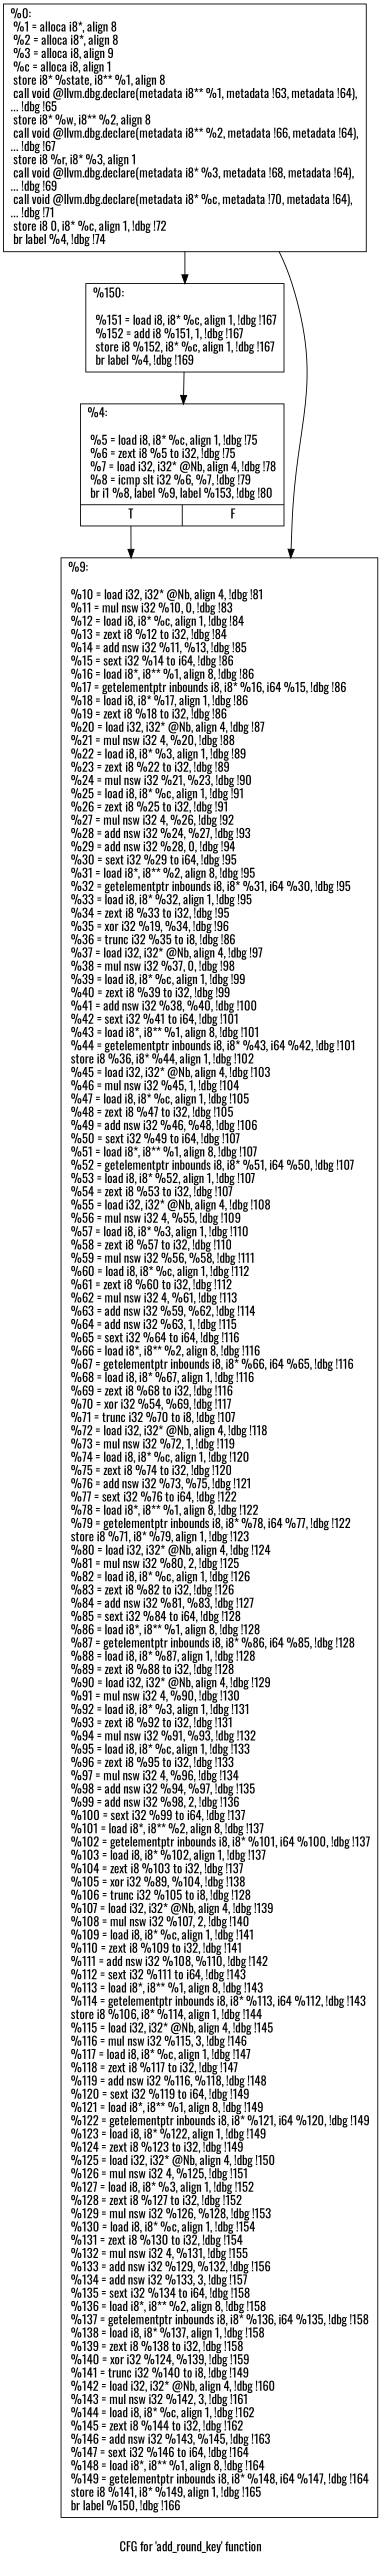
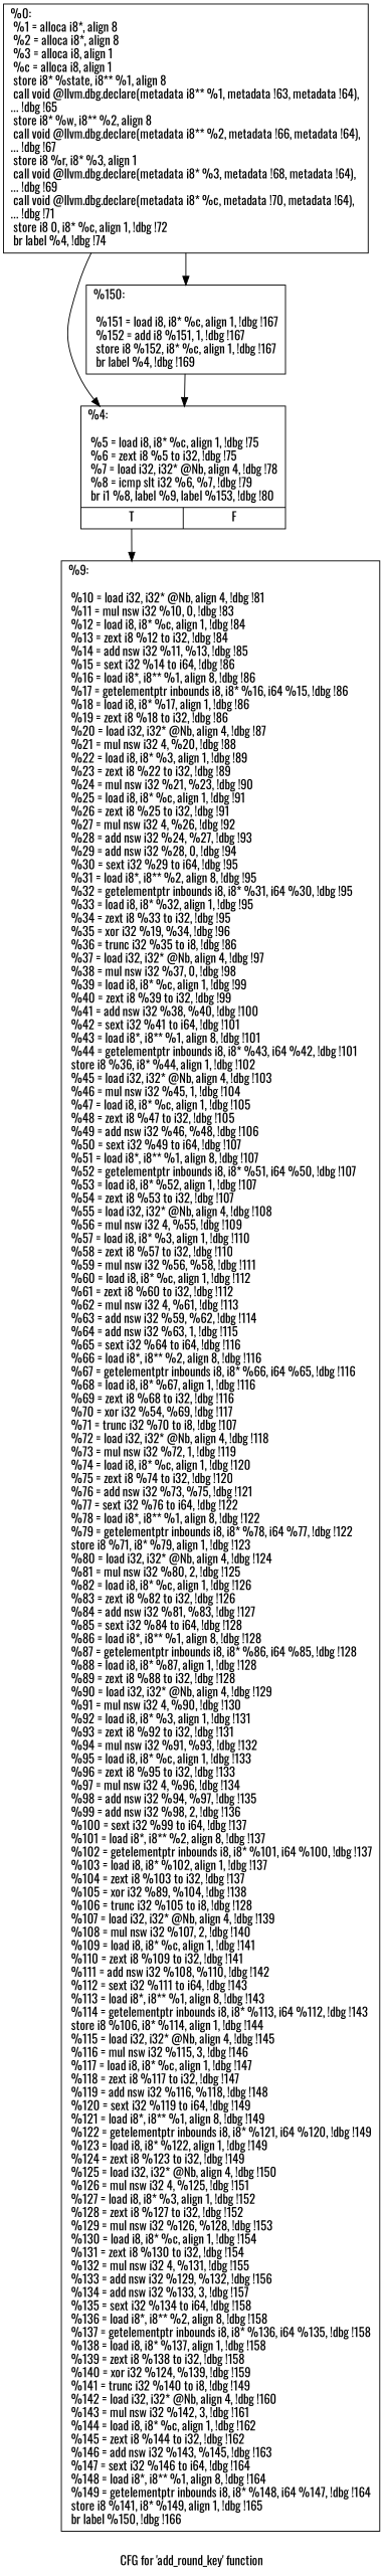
  digraph {
    fontname=Oswald
    label="CFG for 'add_round_key' function"
    node [fontname=Oswald shape=record]
    edge [fontname=Oswald]
-   n1 [label="{%0:\l  %1 = alloca i8*, align 8\l  %2 = alloca i8*, align 8\l  %3 = alloca i8, align 9\l  %c = alloca i8, align 1\l  store i8* %state, i8** %1, align 8\l  call void @llvm.dbg.declare(metadata i8** %1, metadata !63, metadata !64),\l... !dbg !65\l  store i8* %w, i8** %2, align 8\l  call void @llvm.dbg.declare(metadata i8** %2, metadata !66, metadata !64),\l... !dbg !67\l  store i8 %r, i8* %3, align 1\l  call void @llvm.dbg.declare(metadata i8* %3, metadata !68, metadata !64),\l... !dbg !69\l  call void @llvm.dbg.declare(metadata i8* %c, metadata !70, metadata !64),\l... !dbg !71\l  store i8 0, i8* %c, align 1, !dbg !72\l  br label %4, !dbg !74\l}"]
+   n1 [label="{%0:\l  %1 = alloca i8*, align 8\l  %2 = alloca i8*, align 8\l  %3 = alloca i8, align 1\l  %c = alloca i8, align 1\l  store i8* %state, i8** %1, align 8\l  call void @llvm.dbg.declare(metadata i8** %1, metadata !63, metadata !64),\l... !dbg !65\l  store i8* %w, i8** %2, align 8\l  call void @llvm.dbg.declare(metadata i8** %2, metadata !66, metadata !64),\l... !dbg !67\l  store i8 %r, i8* %3, align 1\l  call void @llvm.dbg.declare(metadata i8* %3, metadata !68, metadata !64),\l... !dbg !69\l  call void @llvm.dbg.declare(metadata i8* %c, metadata !70, metadata !64),\l... !dbg !71\l  store i8 0, i8* %c, align 1, !dbg !72\l  br label %4, !dbg !74\l}"]
    n2 [label="{%4:\l\l  %5 = load i8, i8* %c, align 1, !dbg !75\l  %6 = zext i8 %5 to i32, !dbg !75\l  %7 = load i32, i32* @Nb, align 4, !dbg !78\l  %8 = icmp slt i32 %6, %7, !dbg !79\l  br i1 %8, label %9, label %153, !dbg !80\l|{<s0>T|<s1>F}}"]
    n3 [label="{%150:\l\l  %151 = load i8, i8* %c, align 1, !dbg !167\l  %152 = add i8 %151, 1, !dbg !167\l  store i8 %152, i8* %c, align 1, !dbg !167\l  br label %4, !dbg !169\l}"]
    n4 [label="{%9:\l\l  %10 = load i32, i32* @Nb, align 4, !dbg !81\l  %11 = mul nsw i32 %10, 0, !dbg !83\l  %12 = load i8, i8* %c, align 1, !dbg !84\l  %13 = zext i8 %12 to i32, !dbg !84\l  %14 = add nsw i32 %11, %13, !dbg !85\l  %15 = sext i32 %14 to i64, !dbg !86\l  %16 = load i8*, i8** %1, align 8, !dbg !86\l  %17 = getelementptr inbounds i8, i8* %16, i64 %15, !dbg !86\l  %18 = load i8, i8* %17, align 1, !dbg !86\l  %19 = zext i8 %18 to i32, !dbg !86\l  %20 = load i32, i32* @Nb, align 4, !dbg !87\l  %21 = mul nsw i32 4, %20, !dbg !88\l  %22 = load i8, i8* %3, align 1, !dbg !89\l  %23 = zext i8 %22 to i32, !dbg !89\l  %24 = mul nsw i32 %21, %23, !dbg !90\l  %25 = load i8, i8* %c, align 1, !dbg !91\l  %26 = zext i8 %25 to i32, !dbg !91\l  %27 = mul nsw i32 4, %26, !dbg !92\l  %28 = add nsw i32 %24, %27, !dbg !93\l  %29 = add nsw i32 %28, 0, !dbg !94\l  %30 = sext i32 %29 to i64, !dbg !95\l  %31 = load i8*, i8** %2, align 8, !dbg !95\l  %32 = getelementptr inbounds i8, i8* %31, i64 %30, !dbg !95\l  %33 = load i8, i8* %32, align 1, !dbg !95\l  %34 = zext i8 %33 to i32, !dbg !95\l  %35 = xor i32 %19, %34, !dbg !96\l  %36 = trunc i32 %35 to i8, !dbg !86\l  %37 = load i32, i32* @Nb, align 4, !dbg !97\l  %38 = mul nsw i32 %37, 0, !dbg !98\l  %39 = load i8, i8* %c, align 1, !dbg !99\l  %40 = zext i8 %39 to i32, !dbg !99\l  %41 = add nsw i32 %38, %40, !dbg !100\l  %42 = sext i32 %41 to i64, !dbg !101\l  %43 = load i8*, i8** %1, align 8, !dbg !101\l  %44 = getelementptr inbounds i8, i8* %43, i64 %42, !dbg !101\l  store i8 %36, i8* %44, align 1, !dbg !102\l  %45 = load i32, i32* @Nb, align 4, !dbg !103\l  %46 = mul nsw i32 %45, 1, !dbg !104\l  %47 = load i8, i8* %c, align 1, !dbg !105\l  %48 = zext i8 %47 to i32, !dbg !105\l  %49 = add nsw i32 %46, %48, !dbg !106\l  %50 = sext i32 %49 to i64, !dbg !107\l  %51 = load i8*, i8** %1, align 8, !dbg !107\l  %52 = getelementptr inbounds i8, i8* %51, i64 %50, !dbg !107\l  %53 = load i8, i8* %52, align 1, !dbg !107\l  %54 = zext i8 %53 to i32, !dbg !107\l  %55 = load i32, i32* @Nb, align 4, !dbg !108\l  %56 = mul nsw i32 4, %55, !dbg !109\l  %57 = load i8, i8* %3, align 1, !dbg !110\l  %58 = zext i8 %57 to i32, !dbg !110\l  %59 = mul nsw i32 %56, %58, !dbg !111\l  %60 = load i8, i8* %c, align 1, !dbg !112\l  %61 = zext i8 %60 to i32, !dbg !112\l  %62 = mul nsw i32 4, %61, !dbg !113\l  %63 = add nsw i32 %59, %62, !dbg !114\l  %64 = add nsw i32 %63, 1, !dbg !115\l  %65 = sext i32 %64 to i64, !dbg !116\l  %66 = load i8*, i8** %2, align 8, !dbg !116\l  %67 = getelementptr inbounds i8, i8* %66, i64 %65, !dbg !116\l  %68 = load i8, i8* %67, align 1, !dbg !116\l  %69 = zext i8 %68 to i32, !dbg !116\l  %70 = xor i32 %54, %69, !dbg !117\l  %71 = trunc i32 %70 to i8, !dbg !107\l  %72 = load i32, i32* @Nb, align 4, !dbg !118\l  %73 = mul nsw i32 %72, 1, !dbg !119\l  %74 = load i8, i8* %c, align 1, !dbg !120\l  %75 = zext i8 %74 to i32, !dbg !120\l  %76 = add nsw i32 %73, %75, !dbg !121\l  %77 = sext i32 %76 to i64, !dbg !122\l  %78 = load i8*, i8** %1, align 8, !dbg !122\l  %79 = getelementptr inbounds i8, i8* %78, i64 %77, !dbg !122\l  store i8 %71, i8* %79, align 1, !dbg !123\l  %80 = load i32, i32* @Nb, align 4, !dbg !124\l  %81 = mul nsw i32 %80, 2, !dbg !125\l  %82 = load i8, i8* %c, align 1, !dbg !126\l  %83 = zext i8 %82 to i32, !dbg !126\l  %84 = add nsw i32 %81, %83, !dbg !127\l  %85 = sext i32 %84 to i64, !dbg !128\l  %86 = load i8*, i8** %1, align 8, !dbg !128\l  %87 = getelementptr inbounds i8, i8* %86, i64 %85, !dbg !128\l  %88 = load i8, i8* %87, align 1, !dbg !128\l  %89 = zext i8 %88 to i32, !dbg !128\l  %90 = load i32, i32* @Nb, align 4, !dbg !129\l  %91 = mul nsw i32 4, %90, !dbg !130\l  %92 = load i8, i8* %3, align 1, !dbg !131\l  %93 = zext i8 %92 to i32, !dbg !131\l  %94 = mul nsw i32 %91, %93, !dbg !132\l  %95 = load i8, i8* %c, align 1, !dbg !133\l  %96 = zext i8 %95 to i32, !dbg !133\l  %97 = mul nsw i32 4, %96, !dbg !134\l  %98 = add nsw i32 %94, %97, !dbg !135\l  %99 = add nsw i32 %98, 2, !dbg !136\l  %100 = sext i32 %99 to i64, !dbg !137\l  %101 = load i8*, i8** %2, align 8, !dbg !137\l  %102 = getelementptr inbounds i8, i8* %101, i64 %100, !dbg !137\l  %103 = load i8, i8* %102, align 1, !dbg !137\l  %104 = zext i8 %103 to i32, !dbg !137\l  %105 = xor i32 %89, %104, !dbg !138\l  %106 = trunc i32 %105 to i8, !dbg !128\l  %107 = load i32, i32* @Nb, align 4, !dbg !139\l  %108 = mul nsw i32 %107, 2, !dbg !140\l  %109 = load i8, i8* %c, align 1, !dbg !141\l  %110 = zext i8 %109 to i32, !dbg !141\l  %111 = add nsw i32 %108, %110, !dbg !142\l  %112 = sext i32 %111 to i64, !dbg !143\l  %113 = load i8*, i8** %1, align 8, !dbg !143\l  %114 = getelementptr inbounds i8, i8* %113, i64 %112, !dbg !143\l  store i8 %106, i8* %114, align 1, !dbg !144\l  %115 = load i32, i32* @Nb, align 4, !dbg !145\l  %116 = mul nsw i32 %115, 3, !dbg !146\l  %117 = load i8, i8* %c, align 1, !dbg !147\l  %118 = zext i8 %117 to i32, !dbg !147\l  %119 = add nsw i32 %116, %118, !dbg !148\l  %120 = sext i32 %119 to i64, !dbg !149\l  %121 = load i8*, i8** %1, align 8, !dbg !149\l  %122 = getelementptr inbounds i8, i8* %121, i64 %120, !dbg !149\l  %123 = load i8, i8* %122, align 1, !dbg !149\l  %124 = zext i8 %123 to i32, !dbg !149\l  %125 = load i32, i32* @Nb, align 4, !dbg !150\l  %126 = mul nsw i32 4, %125, !dbg !151\l  %127 = load i8, i8* %3, align 1, !dbg !152\l  %128 = zext i8 %127 to i32, !dbg !152\l  %129 = mul nsw i32 %126, %128, !dbg !153\l  %130 = load i8, i8* %c, align 1, !dbg !154\l  %131 = zext i8 %130 to i32, !dbg !154\l  %132 = mul nsw i32 4, %131, !dbg !155\l  %133 = add nsw i32 %129, %132, !dbg !156\l  %134 = add nsw i32 %133, 3, !dbg !157\l  %135 = sext i32 %134 to i64, !dbg !158\l  %136 = load i8*, i8** %2, align 8, !dbg !158\l  %137 = getelementptr inbounds i8, i8* %136, i64 %135, !dbg !158\l  %138 = load i8, i8* %137, align 1, !dbg !158\l  %139 = zext i8 %138 to i32, !dbg !158\l  %140 = xor i32 %124, %139, !dbg !159\l  %141 = trunc i32 %140 to i8, !dbg !149\l  %142 = load i32, i32* @Nb, align 4, !dbg !160\l  %143 = mul nsw i32 %142, 3, !dbg !161\l  %144 = load i8, i8* %c, align 1, !dbg !162\l  %145 = zext i8 %144 to i32, !dbg !162\l  %146 = add nsw i32 %143, %145, !dbg !163\l  %147 = sext i32 %146 to i64, !dbg !164\l  %148 = load i8*, i8** %1, align 8, !dbg !164\l  %149 = getelementptr inbounds i8, i8* %148, i64 %147, !dbg !164\l  store i8 %141, i8* %149, align 1, !dbg !165\l  br label %150, !dbg !166\l}"]
-   n1 -> n4
+   n1 -> n2
    n1 -> n3
    n2 -> n4 [tailport=s0]
    n3 -> n2
  }
